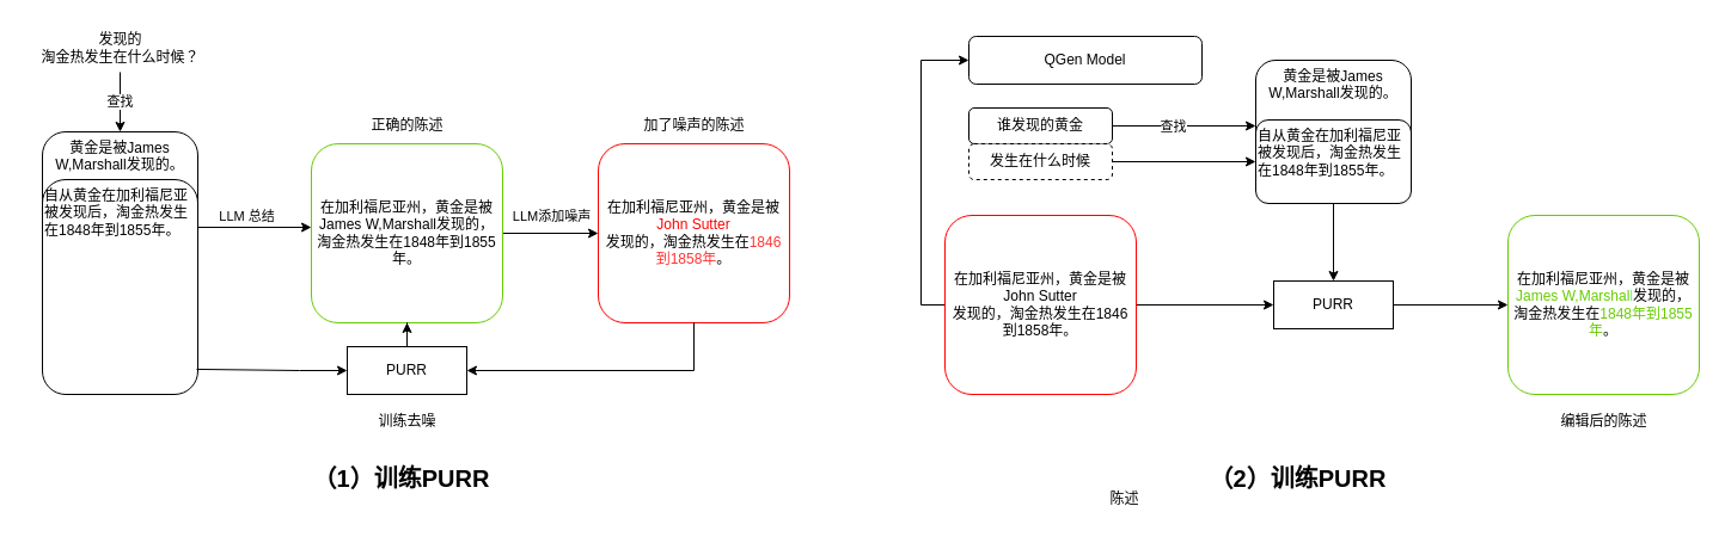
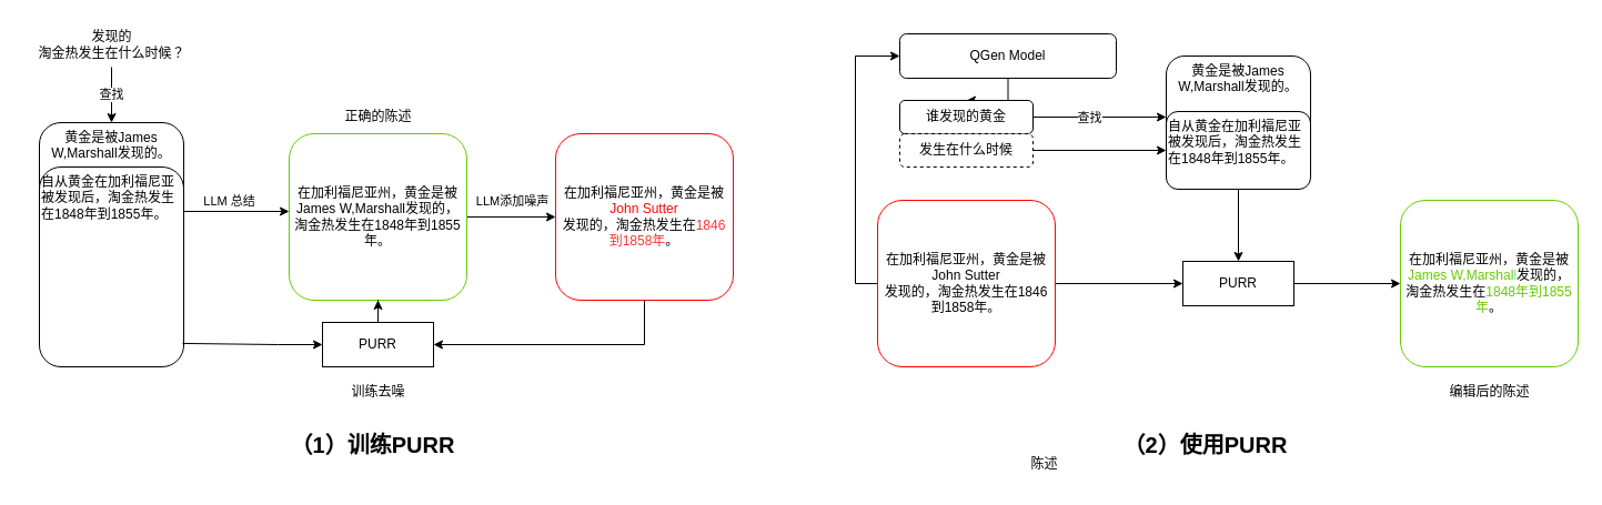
  <mxCell id="0" />
  <mxCell id="1" parent="0" />
  <mxCell id="2" style="edgeStyle=orthogonalEdgeStyle;rounded=0;orthogonalLoop=1;jettySize=auto;html=1;" edge="1" parent="1" source="4"><mxGeometry relative="1" as="geometry"><mxPoint x="260" y="190" as="targetPoint" /></mxGeometry></mxCell>
  <mxCell id="3" value="LLM 总结" style="edgeLabel;html=1;align=center;verticalAlign=middle;resizable=0;points=[];" vertex="1" connectable="0" parent="2"><mxGeometry x="-0.162" y="-3" relative="1" as="geometry"><mxPoint y="-13" as="offset" /></mxGeometry></mxCell>
  <mxCell id="4" value="黄金是被James W,Marshall发现的。" style="rounded=1;whiteSpace=wrap;html=1;verticalAlign=top;" vertex="1" parent="1"><mxGeometry x="35" y="110" width="130" height="160" as="geometry" /></mxCell>
  <mxCell id="5" value="自从黄金在加利福尼亚被发现后，淘金热发生在1848年到1855年。" style="rounded=1;whiteSpace=wrap;html=1;align=left;verticalAlign=top;" vertex="1" parent="1"><mxGeometry x="35" y="150" width="130" height="180" as="geometry" /></mxCell>
  <mxCell id="6" value="查找" style="edgeStyle=orthogonalEdgeStyle;rounded=0;orthogonalLoop=1;jettySize=auto;html=1;" edge="1" parent="1" source="7" target="4"><mxGeometry relative="1" as="geometry" /></mxCell>
  <mxCell id="7" value="发现的&lt;br&gt;淘金热发生在什么时候？" style="text;html=1;align=center;verticalAlign=middle;resizable=0;points=[];autosize=1;strokeColor=none;fillColor=none;" vertex="1" parent="1"><mxGeometry width="160" height="40" as="geometry" x="20" y="20" /></mxCell>
  <mxCell id="8" value="" style="edgeStyle=orthogonalEdgeStyle;rounded=0;orthogonalLoop=1;jettySize=auto;html=1;" edge="1" parent="1" source="10" target="12"><mxGeometry relative="1" as="geometry" /></mxCell>
  <mxCell id="9" value="LLM添加噪声" style="edgeLabel;html=1;align=center;verticalAlign=middle;resizable=0;points=[];" vertex="1" connectable="0" parent="8"><mxGeometry x="-0.475" y="1" relative="1" as="geometry"><mxPoint x="19" y="-14" as="offset" /></mxGeometry></mxCell>
  <mxCell id="10" value="在加利福尼亚州，黄金是被James W,Marshall发现的，淘金热发生在1848年到1855年。" style="rounded=1;whiteSpace=wrap;html=1;direction=south;strokeColor=#66CC00;" vertex="1" parent="1"><mxGeometry x="260" y="120" width="160" height="150" as="geometry" /></mxCell>
  <mxCell id="11" value="正确的陈述" style="text;html=1;align=center;verticalAlign=middle;resizable=0;points=[];autosize=1;strokeColor=none;fillColor=none;" vertex="1" parent="1"><mxGeometry x="300" y="90" width="80" height="30" as="geometry" /></mxCell>
  <mxCell id="12" value="在加利福尼亚州，黄金是被&lt;font color=&quot;#ff0000&quot;&gt;John Sutter&lt;br&gt;&lt;/font&gt;发现的，淘金热发生在&lt;font color=&quot;#ff3333&quot;&gt;1846到1858年&lt;/font&gt;。" style="rounded=1;whiteSpace=wrap;html=1;direction=south;strokeColor=#FF0000;" vertex="1" parent="1"><mxGeometry x="500" y="120" width="160" height="150" as="geometry" /></mxCell>
- <mxCell id="13" value="加了噪声的陈述" style="text;html=1;align=center;verticalAlign=middle;resizable=0;points=[];autosize=1;strokeColor=none;fillColor=none;" vertex="1" parent="1"><mxGeometry x="525" y="90" width="110" height="30" as="geometry" /></mxCell>
  <mxCell id="14" value="" style="edgeStyle=orthogonalEdgeStyle;rounded=0;orthogonalLoop=1;jettySize=auto;html=1;" edge="1" parent="1" source="15" target="10"><mxGeometry relative="1" as="geometry" /></mxCell>
  <mxCell id="15" value="PURR" style="rounded=0;whiteSpace=wrap;html=1;" vertex="1" parent="1"><mxGeometry x="290" y="290" width="100" height="40" as="geometry" /></mxCell>
  <mxCell id="16" value="" style="endArrow=classic;html=1;rounded=0;exitX=0.992;exitY=0.883;exitDx=0;exitDy=0;exitPerimeter=0;" edge="1" parent="1" source="5" target="15"><mxGeometry width="50" height="50" relative="1" as="geometry"><mxPoint x="410" y="260" as="sourcePoint" /><mxPoint x="460" y="210" as="targetPoint" /><Array as="points"><mxPoint x="250" y="310" /></Array></mxGeometry></mxCell>
  <mxCell id="17" value="" style="endArrow=classic;html=1;rounded=0;exitX=1;exitY=0.5;exitDx=0;exitDy=0;entryX=1;entryY=0.5;entryDx=0;entryDy=0;edgeStyle=orthogonalEdgeStyle;" edge="1" parent="1" source="12" target="15"><mxGeometry width="50" height="50" relative="1" as="geometry"><mxPoint x="450" y="260" as="sourcePoint" /><mxPoint x="500" y="210" as="targetPoint" /></mxGeometry></mxCell>
  <mxCell id="18" value="训练去噪" style="text;html=1;align=center;verticalAlign=middle;resizable=0;points=[];autosize=1;strokeColor=none;fillColor=none;" vertex="1" parent="1"><mxGeometry x="305" y="338" width="70" height="30" as="geometry" /></mxCell>
  <mxCell id="19" style="edgeStyle=orthogonalEdgeStyle;rounded=0;orthogonalLoop=1;jettySize=auto;html=1;entryX=0;entryY=0.5;entryDx=0;entryDy=0;exitX=0.5;exitY=1;exitDx=0;exitDy=0;" edge="1" parent="1" source="21" target="23"><mxGeometry relative="1" as="geometry"><mxPoint x="770" y="230" as="targetPoint" /></mxGeometry></mxCell>
  <mxCell id="20" style="edgeStyle=orthogonalEdgeStyle;rounded=0;orthogonalLoop=1;jettySize=auto;html=1;entryX=0;entryY=0.5;entryDx=0;entryDy=0;" edge="1" parent="1" source="21" target="33"><mxGeometry relative="1" as="geometry" /></mxCell>
  <mxCell id="21" value="在加利福尼亚州，黄金是被John Sutter&lt;br&gt;发现的，淘金热发生在1846到1858年。" style="rounded=1;whiteSpace=wrap;html=1;direction=south;strokeColor=#FF0000;" vertex="1" parent="1"><mxGeometry x="790" y="180" width="160" height="150" as="geometry" /></mxCell>
+ <mxCell id="22" value="" style="edgeStyle=orthogonalEdgeStyle;rounded=0;orthogonalLoop=1;jettySize=auto;html=1;entryX=0.5;entryY=0;entryDx=0;entryDy=0;" edge="1" parent="1" source="23" target="26"><mxGeometry relative="1" as="geometry" /></mxCell>
  <mxCell id="23" value="QGen Model" style="rounded=1;whiteSpace=wrap;html=1;" vertex="1" parent="1"><mxGeometry x="810" y="30" width="195" height="40" as="geometry" /></mxCell>
  <mxCell id="24" style="edgeStyle=orthogonalEdgeStyle;rounded=0;orthogonalLoop=1;jettySize=auto;html=1;entryX=0;entryY=0.5;entryDx=0;entryDy=0;" edge="1" parent="1" source="26" target="29"><mxGeometry relative="1" as="geometry" /></mxCell>
  <mxCell id="25" value="查找" style="edgeLabel;html=1;align=center;verticalAlign=middle;resizable=0;points=[];" vertex="1" connectable="0" parent="24"><mxGeometry x="-0.175" relative="1" as="geometry"><mxPoint as="offset" /></mxGeometry></mxCell>
  <mxCell id="26" value="谁发现的黄金" style="rounded=1;whiteSpace=wrap;html=1;" vertex="1" parent="1"><mxGeometry x="810" y="90" width="120" height="30" as="geometry" /></mxCell>
  <mxCell id="27" style="edgeStyle=orthogonalEdgeStyle;rounded=0;orthogonalLoop=1;jettySize=auto;html=1;entryX=0;entryY=0.5;entryDx=0;entryDy=0;" edge="1" parent="1" source="28" target="31"><mxGeometry relative="1" as="geometry" /></mxCell>
  <mxCell id="28" value="发生在什么时候" style="rounded=1;whiteSpace=wrap;html=1;dashed=1;" vertex="1" parent="1"><mxGeometry x="810" y="120" width="120" height="30" as="geometry" /></mxCell>
  <mxCell id="29" value="黄金是被James W,Marshall发现的。" style="rounded=1;whiteSpace=wrap;html=1;verticalAlign=top;" vertex="1" parent="1"><mxGeometry x="1050" y="50" width="130" height="110" as="geometry" /></mxCell>
  <mxCell id="30" style="edgeStyle=orthogonalEdgeStyle;rounded=0;orthogonalLoop=1;jettySize=auto;html=1;entryX=0.5;entryY=0;entryDx=0;entryDy=0;" edge="1" parent="1" source="31" target="33"><mxGeometry relative="1" as="geometry" /></mxCell>
  <mxCell id="31" value="自从黄金在加利福尼亚被发现后，淘金热发生在1848年到1855年。" style="rounded=1;whiteSpace=wrap;html=1;align=left;verticalAlign=top;" vertex="1" parent="1"><mxGeometry x="1050" y="100" width="130" height="70" as="geometry" /></mxCell>
  <mxCell id="32" style="edgeStyle=orthogonalEdgeStyle;rounded=0;orthogonalLoop=1;jettySize=auto;html=1;entryX=0.5;entryY=1;entryDx=0;entryDy=0;" edge="1" parent="1" source="33" target="34"><mxGeometry relative="1" as="geometry" /></mxCell>
  <mxCell id="33" value="PURR" style="rounded=0;whiteSpace=wrap;html=1;" vertex="1" parent="1"><mxGeometry x="1065" y="235" width="100" height="40" as="geometry" /></mxCell>
  <mxCell id="34" value="在加利福尼亚州，黄金是被&lt;font color=&quot;#66cc00&quot;&gt;James W,Marshal&lt;/font&gt;&lt;font color=&quot;#66ff66&quot;&gt;l&lt;/font&gt;发现的，淘金热发生在&lt;font color=&quot;#66cc00&quot;&gt;1848年到1855年&lt;/font&gt;。" style="rounded=1;whiteSpace=wrap;html=1;direction=south;strokeColor=#66CC00;" vertex="1" parent="1"><mxGeometry x="1261" y="180" width="160" height="150" as="geometry" /></mxCell>
  <mxCell id="35" value="陈述" style="text;html=1;align=center;verticalAlign=middle;resizable=0;points=[];autosize=1;strokeColor=none;fillColor=none;" vertex="1" parent="1"><mxGeometry x="915" y="403" width="50" height="30" as="geometry" /></mxCell>
  <mxCell id="36" value="编辑后的陈述" style="text;html=1;align=center;verticalAlign=middle;resizable=0;points=[];autosize=1;strokeColor=none;fillColor=none;" vertex="1" parent="1"><mxGeometry x="1291" y="338" width="100" height="30" as="geometry" /></mxCell>
  <mxCell id="37" value="&lt;b&gt;&lt;font style=&quot;font-size: 20px;&quot;&gt;（1）训练PURR&lt;/font&gt;&lt;/b&gt;" style="text;html=1;align=center;verticalAlign=middle;resizable=0;points=[];autosize=1;strokeColor=none;fillColor=none;" vertex="1" parent="1"><mxGeometry x="250" y="380" width="170" height="40" as="geometry" /></mxCell>
- <mxCell id="38" value="&lt;b&gt;&lt;font style=&quot;font-size: 20px;&quot;&gt;（2）训练PURR&lt;/font&gt;&lt;/b&gt;" style="text;html=1;align=center;verticalAlign=middle;resizable=0;points=[];autosize=1;strokeColor=none;fillColor=none;" vertex="1" parent="1"><mxGeometry x="1000" y="380" width="170" height="40" as="geometry" /></mxCell>
+ <mxCell id="38" value="&lt;b&gt;&lt;font style=&quot;font-size: 20px;&quot;&gt;（2）使用PURR&lt;/font&gt;&lt;/b&gt;" style="text;html=1;align=center;verticalAlign=middle;resizable=0;points=[];autosize=1;strokeColor=none;fillColor=none;" vertex="1" parent="1"><mxGeometry x="1000" y="380" width="170" height="40" as="geometry" /></mxCell>
